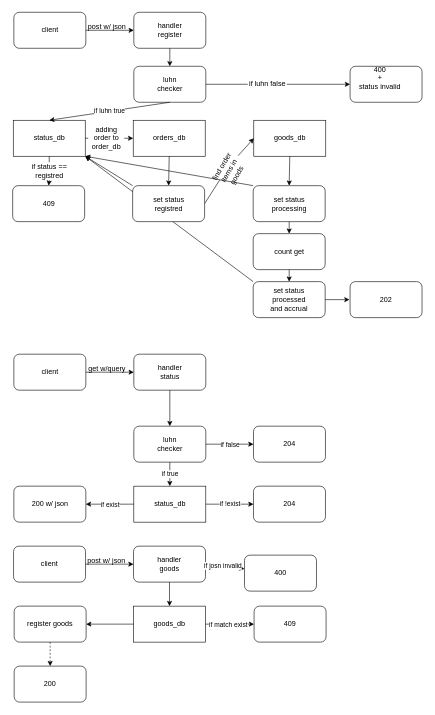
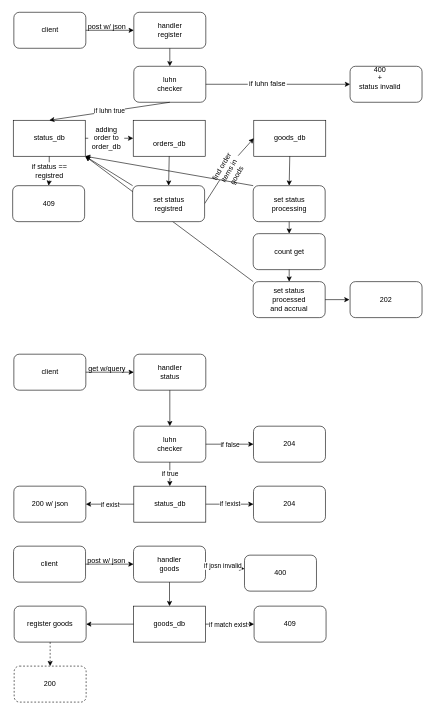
  <mxCell id="0" />
  <mxCell id="1" parent="0" />
  <mxCell id="2" value="" style="rounded=1;whiteSpace=wrap;html=1;" vertex="1" parent="1"><mxGeometry x="583" y="110" width="120" height="60" as="geometry" /></mxCell>
  <mxCell id="3" value="" style="rounded=0;whiteSpace=wrap;html=1;" vertex="1" parent="1"><mxGeometry x="21.5" y="200" width="120" height="60" as="geometry" /></mxCell>
  <mxCell id="4" value="" style="rounded=0;whiteSpace=wrap;html=1;" vertex="1" parent="1"><mxGeometry x="221.5" y="200" width="120" height="60" as="geometry" /></mxCell>
  <mxCell id="5" value="" style="rounded=0;whiteSpace=wrap;html=1;" vertex="1" parent="1"><mxGeometry x="422.5" y="200" width="120" height="60" as="geometry" /></mxCell>
  <mxCell id="6" value="status_db" style="text;html=1;strokeColor=none;fillColor=none;align=center;verticalAlign=middle;whiteSpace=wrap;rounded=0;" vertex="1" parent="1"><mxGeometry x="51.5" y="215" width="60" height="30" as="geometry" /></mxCell>
- <mxCell id="7" value="orders_db" style="text;html=1;strokeColor=none;fillColor=none;align=center;verticalAlign=middle;whiteSpace=wrap;rounded=0;" vertex="1" parent="1"><mxGeometry x="251.5" y="215" width="60" height="30" as="geometry" /></mxCell>
+ <mxCell id="7" value="orders_db" style="text;html=1;strokeColor=none;fillColor=none;align=center;verticalAlign=middle;whiteSpace=wrap;rounded=0;" vertex="1" parent="1"><mxGeometry x="251.5" y="225" width="60" height="30" as="geometry" /></mxCell>
  <mxCell id="8" value="goods_db" style="text;html=1;strokeColor=none;fillColor=none;align=center;verticalAlign=middle;whiteSpace=wrap;rounded=0;" vertex="1" parent="1"><mxGeometry x="452.5" y="215" width="60" height="30" as="geometry" /></mxCell>
  <mxCell id="9" value="" style="rounded=1;whiteSpace=wrap;html=1;" vertex="1" parent="1"><mxGeometry x="222.5" y="20" width="120" height="60" as="geometry" /></mxCell>
  <mxCell id="10" value="handler register" style="text;html=1;strokeColor=none;fillColor=none;align=center;verticalAlign=middle;whiteSpace=wrap;rounded=0;" vertex="1" parent="1"><mxGeometry x="252.5" y="35" width="60" height="30" as="geometry" /></mxCell>
  <mxCell id="11" value="" style="rounded=1;whiteSpace=wrap;html=1;" vertex="1" parent="1"><mxGeometry x="22.5" y="20" width="120" height="60" as="geometry" /></mxCell>
  <mxCell id="12" value="client" style="text;html=1;strokeColor=none;fillColor=none;align=center;verticalAlign=middle;whiteSpace=wrap;rounded=0;" vertex="1" parent="1"><mxGeometry x="52.5" y="35" width="60" height="30" as="geometry" /></mxCell>
  <mxCell id="13" value="" style="endArrow=classic;html=1;rounded=0;exitX=1;exitY=0.5;exitDx=0;exitDy=0;entryX=0;entryY=0.5;entryDx=0;entryDy=0;" edge="1" parent="1" source="11" target="9"><mxGeometry width="50" height="50" relative="1" as="geometry"><mxPoint x="292.5" y="300" as="sourcePoint" /><mxPoint x="342.5" y="250" as="targetPoint" /></mxGeometry></mxCell>
  <mxCell id="14" value="post w/ json" style="text;html=1;strokeColor=none;fillColor=none;align=center;verticalAlign=middle;whiteSpace=wrap;rounded=0;" vertex="1" parent="1"><mxGeometry x="142.5" y="30" width="70" height="30" as="geometry" /></mxCell>
  <mxCell id="15" value="" style="endArrow=classic;html=1;rounded=0;exitX=0.5;exitY=1;exitDx=0;exitDy=0;entryX=0.5;entryY=0;entryDx=0;entryDy=0;" edge="1" parent="1" source="9" target="16"><mxGeometry width="50" height="50" relative="1" as="geometry"><mxPoint x="292.5" y="280" as="sourcePoint" /><mxPoint x="282.5" y="130" as="targetPoint" /></mxGeometry></mxCell>
  <mxCell id="16" value="" style="rounded=1;whiteSpace=wrap;html=1;" vertex="1" parent="1"><mxGeometry x="222.5" y="110" width="120" height="60" as="geometry" /></mxCell>
  <mxCell id="17" value="luhn checker" style="text;html=1;strokeColor=none;fillColor=none;align=center;verticalAlign=middle;whiteSpace=wrap;rounded=0;" vertex="1" parent="1"><mxGeometry x="252.5" y="125" width="60" height="30" as="geometry" /></mxCell>
  <mxCell id="18" value="" style="endArrow=classic;html=1;rounded=0;exitX=1;exitY=0.5;exitDx=0;exitDy=0;entryX=0;entryY=0.5;entryDx=0;entryDy=0;startArrow=none;" edge="1" parent="1" source="50" target="2"><mxGeometry width="50" height="50" relative="1" as="geometry"><mxPoint x="294" y="240" as="sourcePoint" /><mxPoint x="524" y="180" as="targetPoint" /></mxGeometry></mxCell>
  <mxCell id="19" value="400 &lt;br&gt;+ &lt;br&gt;status invalid" style="text;html=1;strokeColor=none;fillColor=none;align=center;verticalAlign=middle;whiteSpace=wrap;rounded=0;" vertex="1" parent="1"><mxGeometry x="588" y="115" width="90" height="30" as="geometry" /></mxCell>
  <mxCell id="20" value="" style="endArrow=classic;html=1;rounded=0;exitX=0.5;exitY=1;exitDx=0;exitDy=0;entryX=0.5;entryY=0;entryDx=0;entryDy=0;" edge="1" parent="1" source="16" target="3"><mxGeometry width="50" height="50" relative="1" as="geometry"><mxPoint x="282.5" y="260" as="sourcePoint" /><mxPoint x="342.5" y="160" as="targetPoint" /></mxGeometry></mxCell>
  <mxCell id="21" value="if luhn true" style="edgeLabel;html=1;align=center;verticalAlign=middle;resizable=0;points=[];" vertex="1" connectable="0" parent="20"><mxGeometry x="0.005" y="-2" relative="1" as="geometry"><mxPoint as="offset" /></mxGeometry></mxCell>
  <mxCell id="22" value="" style="rounded=1;whiteSpace=wrap;html=1;" vertex="1" parent="1"><mxGeometry x="20.5" y="309.02" width="120" height="60" as="geometry" /></mxCell>
  <mxCell id="23" value="409" style="text;html=1;strokeColor=none;fillColor=none;align=center;verticalAlign=middle;whiteSpace=wrap;rounded=0;" vertex="1" parent="1"><mxGeometry x="50.5" y="324.02" width="60" height="30" as="geometry" /></mxCell>
  <mxCell id="24" value="" style="endArrow=classic;html=1;rounded=0;exitX=0.5;exitY=1;exitDx=0;exitDy=0;entryX=0.5;entryY=0;entryDx=0;entryDy=0;startArrow=none;" edge="1" parent="1" source="52" target="22"><mxGeometry width="50" height="50" relative="1" as="geometry"><mxPoint x="291.5" y="190" as="sourcePoint" /><mxPoint x="341.5" y="140" as="targetPoint" /></mxGeometry></mxCell>
  <mxCell id="25" value="" style="endArrow=classic;html=1;rounded=0;exitX=1;exitY=0.5;exitDx=0;exitDy=0;entryX=0;entryY=0.5;entryDx=0;entryDy=0;startArrow=none;" edge="1" parent="1" source="32" target="4"><mxGeometry width="50" height="50" relative="1" as="geometry"><mxPoint x="291.5" y="180" as="sourcePoint" /><mxPoint x="341.5" y="130" as="targetPoint" /></mxGeometry></mxCell>
  <mxCell id="26" value="" style="endArrow=classic;html=1;rounded=0;exitX=0.5;exitY=1;exitDx=0;exitDy=0;entryX=0.5;entryY=0;entryDx=0;entryDy=0;" edge="1" parent="1" source="4" target="43"><mxGeometry width="50" height="50" relative="1" as="geometry"><mxPoint x="291.5" y="180" as="sourcePoint" /><mxPoint x="341.5" y="130" as="targetPoint" /></mxGeometry></mxCell>
  <mxCell id="27" value="" style="endArrow=classic;html=1;rounded=0;exitX=0.5;exitY=1;exitDx=0;exitDy=0;entryX=0.5;entryY=0;entryDx=0;entryDy=0;" edge="1" parent="1" source="5" target="33"><mxGeometry width="50" height="50" relative="1" as="geometry"><mxPoint x="272.5" y="160" as="sourcePoint" /><mxPoint x="322.5" y="110" as="targetPoint" /></mxGeometry></mxCell>
  <mxCell id="28" value="" style="endArrow=classic;html=1;rounded=0;exitX=1;exitY=0.5;exitDx=0;exitDy=0;entryX=0;entryY=0.5;entryDx=0;entryDy=0;startArrow=none;" edge="1" parent="1" source="30" target="5"><mxGeometry width="50" height="50" relative="1" as="geometry"><mxPoint x="181.5" y="330" as="sourcePoint" /><mxPoint x="231.5" y="280" as="targetPoint" /></mxGeometry></mxCell>
  <mxCell id="29" value="" style="endArrow=none;html=1;rounded=0;exitX=1;exitY=0.5;exitDx=0;exitDy=0;entryX=0;entryY=0.5;entryDx=0;entryDy=0;" edge="1" parent="1" source="43"><mxGeometry width="50" height="50" relative="1" as="geometry"><mxPoint x="340.5" y="329.02" as="sourcePoint" /><mxPoint x="365.5" y="300.001" as="targetPoint" /></mxGeometry></mxCell>
  <mxCell id="30" value="find order items in goods" style="text;html=1;strokeColor=none;fillColor=none;align=center;verticalAlign=middle;whiteSpace=wrap;rounded=0;rotation=-60;" vertex="1" parent="1"><mxGeometry x="351.5" y="270" width="60" height="30" as="geometry" /></mxCell>
  <mxCell id="31" value="" style="endArrow=none;html=1;rounded=0;exitX=1;exitY=0.5;exitDx=0;exitDy=0;entryX=0;entryY=0.5;entryDx=0;entryDy=0;" edge="1" parent="1" source="3" target="32"><mxGeometry width="50" height="50" relative="1" as="geometry"><mxPoint x="141.5" y="230" as="sourcePoint" /><mxPoint x="221.5" y="230" as="targetPoint" /></mxGeometry></mxCell>
  <mxCell id="32" value="adding order to order_db" style="text;html=1;strokeColor=none;fillColor=none;align=center;verticalAlign=middle;whiteSpace=wrap;rounded=0;" vertex="1" parent="1"><mxGeometry x="146.5" y="215" width="60" height="30" as="geometry" /></mxCell>
  <mxCell id="33" value="" style="rounded=1;whiteSpace=wrap;html=1;" vertex="1" parent="1"><mxGeometry x="421.5" y="309.02" width="120" height="60" as="geometry" /></mxCell>
  <mxCell id="34" value="set status processing" style="text;html=1;strokeColor=none;fillColor=none;align=center;verticalAlign=middle;whiteSpace=wrap;rounded=0;" vertex="1" parent="1"><mxGeometry x="446.5" y="324.02" width="70" height="30" as="geometry" /></mxCell>
  <mxCell id="35" value="" style="rounded=1;whiteSpace=wrap;html=1;" vertex="1" parent="1"><mxGeometry x="421.5" y="389.02" width="120" height="60" as="geometry" /></mxCell>
  <mxCell id="36" value="count get" style="text;html=1;strokeColor=none;fillColor=none;align=center;verticalAlign=middle;whiteSpace=wrap;rounded=0;" vertex="1" parent="1"><mxGeometry x="451.5" y="404.02" width="60" height="30" as="geometry" /></mxCell>
  <mxCell id="37" value="" style="endArrow=classic;html=1;rounded=0;exitX=0.5;exitY=1;exitDx=0;exitDy=0;entryX=0.5;entryY=0;entryDx=0;entryDy=0;" edge="1" parent="1" source="33" target="35"><mxGeometry width="50" height="50" relative="1" as="geometry"><mxPoint x="271.5" y="319.02" as="sourcePoint" /><mxPoint x="321.5" y="269.02" as="targetPoint" /></mxGeometry></mxCell>
  <mxCell id="38" value="" style="endArrow=classic;html=1;rounded=0;entryX=1;entryY=1;entryDx=0;entryDy=0;exitX=0;exitY=0;exitDx=0;exitDy=0;" edge="1" parent="1" source="33" target="3"><mxGeometry width="50" height="50" relative="1" as="geometry"><mxPoint x="421.5" y="440" as="sourcePoint" /><mxPoint x="321.5" y="280" as="targetPoint" /></mxGeometry></mxCell>
  <mxCell id="39" value="" style="endArrow=classic;html=1;rounded=0;exitX=0;exitY=0;exitDx=0;exitDy=0;entryX=1;entryY=1;entryDx=0;entryDy=0;" edge="1" parent="1" source="43" target="3"><mxGeometry width="50" height="50" relative="1" as="geometry"><mxPoint x="271.5" y="310" as="sourcePoint" /><mxPoint x="321.5" y="260" as="targetPoint" /></mxGeometry></mxCell>
  <mxCell id="40" value="" style="rounded=1;whiteSpace=wrap;html=1;" vertex="1" parent="1"><mxGeometry x="421.5" y="469.02" width="120" height="60" as="geometry" /></mxCell>
  <mxCell id="41" value="set status processed and accrual" style="text;html=1;strokeColor=none;fillColor=none;align=center;verticalAlign=middle;whiteSpace=wrap;rounded=0;" vertex="1" parent="1"><mxGeometry x="444" y="484.02" width="75" height="30" as="geometry" /></mxCell>
  <mxCell id="42" value="" style="endArrow=classic;html=1;rounded=0;exitX=0;exitY=0;exitDx=0;exitDy=0;entryX=1;entryY=1;entryDx=0;entryDy=0;" edge="1" parent="1" source="40" target="3"><mxGeometry width="50" height="50" relative="1" as="geometry"><mxPoint x="271.5" y="390" as="sourcePoint" /><mxPoint x="321.5" y="340" as="targetPoint" /></mxGeometry></mxCell>
  <mxCell id="43" value="" style="rounded=1;whiteSpace=wrap;html=1;" vertex="1" parent="1"><mxGeometry x="220.5" y="309.02" width="120" height="60" as="geometry" /></mxCell>
  <mxCell id="44" value="set status registred" style="text;html=1;strokeColor=none;fillColor=none;align=center;verticalAlign=middle;whiteSpace=wrap;rounded=0;" vertex="1" parent="1"><mxGeometry x="245.5" y="324.02" width="70" height="30" as="geometry" /></mxCell>
  <mxCell id="45" value="" style="endArrow=classic;html=1;rounded=0;exitX=0.5;exitY=1;exitDx=0;exitDy=0;entryX=0.5;entryY=0;entryDx=0;entryDy=0;" edge="1" parent="1" source="35" target="40"><mxGeometry width="50" height="50" relative="1" as="geometry"><mxPoint x="271.5" y="379.02" as="sourcePoint" /><mxPoint x="321.5" y="329.02" as="targetPoint" /></mxGeometry></mxCell>
  <mxCell id="46" value="" style="rounded=1;whiteSpace=wrap;html=1;" vertex="1" parent="1"><mxGeometry x="422" y="710" width="120" height="60" as="geometry" /></mxCell>
  <mxCell id="47" value="204" style="text;html=1;strokeColor=none;fillColor=none;align=center;verticalAlign=middle;whiteSpace=wrap;rounded=0;" vertex="1" parent="1"><mxGeometry x="452" y="725" width="60" height="30" as="geometry" /></mxCell>
  <mxCell id="48" value="" style="endArrow=classic;html=1;rounded=0;exitX=1;exitY=0.5;exitDx=0;exitDy=0;entryX=0;entryY=0.5;entryDx=0;entryDy=0;" edge="1" parent="1" source="40"><mxGeometry width="50" height="50" relative="1" as="geometry"><mxPoint x="272" y="289.02" as="sourcePoint" /><mxPoint x="582" y="499.02" as="targetPoint" /></mxGeometry></mxCell>
  <mxCell id="49" value="" style="endArrow=none;html=1;rounded=0;exitX=1;exitY=0.5;exitDx=0;exitDy=0;entryX=0;entryY=0.5;entryDx=0;entryDy=0;" edge="1" parent="1" source="16" target="50"><mxGeometry width="50" height="50" relative="1" as="geometry"><mxPoint x="342.5" y="140" as="sourcePoint" /><mxPoint x="582.5" y="180" as="targetPoint" /></mxGeometry></mxCell>
  <mxCell id="50" value="if luhn false" style="text;html=1;strokeColor=none;fillColor=none;align=center;verticalAlign=middle;whiteSpace=wrap;rounded=0;" vertex="1" parent="1"><mxGeometry x="412.5" y="125" width="65" height="30" as="geometry" /></mxCell>
  <mxCell id="51" value="" style="endArrow=none;html=1;rounded=0;exitX=0.5;exitY=1;exitDx=0;exitDy=0;entryX=0.5;entryY=0;entryDx=0;entryDy=0;" edge="1" parent="1" source="3" target="52"><mxGeometry width="50" height="50" relative="1" as="geometry"><mxPoint x="81.5" y="260" as="sourcePoint" /><mxPoint x="81.5" y="320" as="targetPoint" /></mxGeometry></mxCell>
  <mxCell id="52" value="if status == registred" style="text;html=1;strokeColor=none;fillColor=none;align=center;verticalAlign=middle;whiteSpace=wrap;rounded=0;" vertex="1" parent="1"><mxGeometry x="36.5" y="270" width="90" height="30" as="geometry" /></mxCell>
  <mxCell id="53" value="" style="rounded=1;whiteSpace=wrap;html=1;" vertex="1" parent="1"><mxGeometry x="222.5" y="590" width="120" height="60" as="geometry" /></mxCell>
  <mxCell id="54" value="handler status" style="text;html=1;strokeColor=none;fillColor=none;align=center;verticalAlign=middle;whiteSpace=wrap;rounded=0;" vertex="1" parent="1"><mxGeometry x="252.5" y="605" width="60" height="30" as="geometry" /></mxCell>
  <mxCell id="55" value="" style="rounded=1;whiteSpace=wrap;html=1;" vertex="1" parent="1"><mxGeometry x="22.5" y="590" width="120" height="60" as="geometry" /></mxCell>
  <mxCell id="56" value="client" style="text;html=1;strokeColor=none;fillColor=none;align=center;verticalAlign=middle;whiteSpace=wrap;rounded=0;" vertex="1" parent="1"><mxGeometry x="52.5" y="605" width="60" height="30" as="geometry" /></mxCell>
  <mxCell id="57" value="" style="endArrow=classic;html=1;rounded=0;exitX=1;exitY=0.5;exitDx=0;exitDy=0;entryX=0;entryY=0.5;entryDx=0;entryDy=0;" edge="1" parent="1" source="55" target="53"><mxGeometry width="50" height="50" relative="1" as="geometry"><mxPoint x="292.5" y="870" as="sourcePoint" /><mxPoint x="342.5" y="820" as="targetPoint" /></mxGeometry></mxCell>
  <mxCell id="58" value="get w/query" style="text;html=1;strokeColor=none;fillColor=none;align=center;verticalAlign=middle;whiteSpace=wrap;rounded=0;" vertex="1" parent="1"><mxGeometry x="142.5" y="600" width="70" height="30" as="geometry" /></mxCell>
  <mxCell id="59" value="" style="rounded=1;whiteSpace=wrap;html=1;" vertex="1" parent="1"><mxGeometry x="222.5" y="710" width="120" height="60" as="geometry" /></mxCell>
  <mxCell id="60" value="luhn checker" style="text;html=1;strokeColor=none;fillColor=none;align=center;verticalAlign=middle;whiteSpace=wrap;rounded=0;" vertex="1" parent="1"><mxGeometry x="252.5" y="725" width="60" height="30" as="geometry" /></mxCell>
  <mxCell id="61" value="" style="endArrow=classic;html=1;rounded=0;exitX=0.5;exitY=1;exitDx=0;exitDy=0;entryX=0.5;entryY=0;entryDx=0;entryDy=0;" edge="1" parent="1" source="53" target="59"><mxGeometry width="50" height="50" relative="1" as="geometry"><mxPoint x="313.5" y="690" as="sourcePoint" /><mxPoint x="363.5" y="640" as="targetPoint" /></mxGeometry></mxCell>
  <mxCell id="62" value="" style="endArrow=classic;html=1;rounded=0;exitX=1;exitY=0.5;exitDx=0;exitDy=0;entryX=0;entryY=0.5;entryDx=0;entryDy=0;" edge="1" parent="1" source="59" target="46"><mxGeometry width="50" height="50" relative="1" as="geometry"><mxPoint x="313.5" y="690" as="sourcePoint" /><mxPoint x="363.5" y="640" as="targetPoint" /></mxGeometry></mxCell>
  <mxCell id="63" value="if false" style="edgeLabel;html=1;align=center;verticalAlign=middle;resizable=0;points=[];" vertex="1" connectable="0" parent="62"><mxGeometry x="0.136" y="-3" relative="1" as="geometry"><mxPoint x="-5" y="-3" as="offset" /></mxGeometry></mxCell>
  <mxCell id="64" value="" style="rounded=0;whiteSpace=wrap;html=1;" vertex="1" parent="1"><mxGeometry x="222.5" y="810" width="120" height="60" as="geometry" /></mxCell>
  <mxCell id="65" value="status_db" style="text;html=1;strokeColor=none;fillColor=none;align=center;verticalAlign=middle;whiteSpace=wrap;rounded=0;" vertex="1" parent="1"><mxGeometry x="252.5" y="825" width="60" height="30" as="geometry" /></mxCell>
  <mxCell id="66" value="if true" style="endArrow=classic;html=1;rounded=0;exitX=0.5;exitY=1;exitDx=0;exitDy=0;entryX=0.5;entryY=0;entryDx=0;entryDy=0;" edge="1" parent="1" source="59" target="64"><mxGeometry width="50" height="50" relative="1" as="geometry"><mxPoint x="313.5" y="890" as="sourcePoint" /><mxPoint x="363.5" y="840" as="targetPoint" /></mxGeometry></mxCell>
  <mxCell id="67" value="" style="endArrow=classic;html=1;rounded=0;exitX=0;exitY=0.5;exitDx=0;exitDy=0;entryX=1;entryY=0.5;entryDx=0;entryDy=0;" edge="1" parent="1" source="64" target="69"><mxGeometry width="50" height="50" relative="1" as="geometry"><mxPoint x="313.5" y="890" as="sourcePoint" /><mxPoint x="203.5" y="840" as="targetPoint" /></mxGeometry></mxCell>
  <mxCell id="68" value="if exist" style="edgeLabel;html=1;align=center;verticalAlign=middle;resizable=0;points=[];" vertex="1" connectable="0" parent="67"><mxGeometry x="-0.05" y="1" relative="1" as="geometry"><mxPoint x="-2" y="-1" as="offset" /></mxGeometry></mxCell>
  <mxCell id="69" value="200 w/ json" style="rounded=1;whiteSpace=wrap;html=1;" vertex="1" parent="1"><mxGeometry x="22.5" y="810" width="120" height="60" as="geometry" /></mxCell>
  <mxCell id="70" value="204" style="rounded=1;whiteSpace=wrap;html=1;" vertex="1" parent="1"><mxGeometry x="422" y="810" width="120" height="60" as="geometry" /></mxCell>
  <mxCell id="71" value="if !exist" style="endArrow=classic;html=1;rounded=0;exitX=1;exitY=0.5;exitDx=0;exitDy=0;entryX=0;entryY=0.5;entryDx=0;entryDy=0;" edge="1" parent="1" source="64" target="70"><mxGeometry width="50" height="50" relative="1" as="geometry"><mxPoint x="313.5" y="890" as="sourcePoint" /><mxPoint x="363.5" y="840" as="targetPoint" /></mxGeometry></mxCell>
  <mxCell id="72" value="202" style="rounded=1;whiteSpace=wrap;html=1;" vertex="1" parent="1"><mxGeometry x="583" y="469.02" width="120" height="60" as="geometry" /></mxCell>
  <mxCell id="73" value="" style="rounded=1;whiteSpace=wrap;html=1;" vertex="1" parent="1"><mxGeometry x="222" y="910" width="120" height="60" as="geometry" /></mxCell>
  <mxCell id="74" value="handler goods" style="text;html=1;strokeColor=none;fillColor=none;align=center;verticalAlign=middle;whiteSpace=wrap;rounded=0;" vertex="1" parent="1"><mxGeometry x="252" y="925" width="60" height="30" as="geometry" /></mxCell>
  <mxCell id="75" value="" style="rounded=1;whiteSpace=wrap;html=1;" vertex="1" parent="1"><mxGeometry x="22" y="910" width="120" height="60" as="geometry" /></mxCell>
  <mxCell id="76" value="client" style="text;html=1;strokeColor=none;fillColor=none;align=center;verticalAlign=middle;whiteSpace=wrap;rounded=0;" vertex="1" parent="1"><mxGeometry x="52" y="925" width="60" height="30" as="geometry" /></mxCell>
  <mxCell id="77" value="" style="endArrow=classic;html=1;rounded=0;exitX=1;exitY=0.5;exitDx=0;exitDy=0;entryX=0;entryY=0.5;entryDx=0;entryDy=0;" edge="1" parent="1" source="75" target="73"><mxGeometry width="50" height="50" relative="1" as="geometry"><mxPoint x="292" y="1190" as="sourcePoint" /><mxPoint x="342" y="1140" as="targetPoint" /></mxGeometry></mxCell>
  <mxCell id="78" value="post w/ json" style="text;html=1;strokeColor=none;fillColor=none;align=center;verticalAlign=middle;whiteSpace=wrap;rounded=0;" vertex="1" parent="1"><mxGeometry x="142" y="920" width="70" height="30" as="geometry" /></mxCell>
  <mxCell id="79" value="" style="rounded=0;whiteSpace=wrap;html=1;" vertex="1" parent="1"><mxGeometry x="222" y="1010" width="120" height="60" as="geometry" /></mxCell>
  <mxCell id="80" value="goods_db" style="text;html=1;strokeColor=none;fillColor=none;align=center;verticalAlign=middle;whiteSpace=wrap;rounded=0;" vertex="1" parent="1"><mxGeometry x="252" y="1025" width="60" height="30" as="geometry" /></mxCell>
  <mxCell id="81" value="" style="endArrow=classic;html=1;rounded=0;exitX=1;exitY=0.5;exitDx=0;exitDy=0;" edge="1" parent="1" source="73" target="83"><mxGeometry width="50" height="50" relative="1" as="geometry"><mxPoint x="349" y="1080" as="sourcePoint" /><mxPoint x="429" y="940" as="targetPoint" /></mxGeometry></mxCell>
  <mxCell id="82" value="if josn invalid" style="edgeLabel;html=1;align=center;verticalAlign=middle;resizable=0;points=[];" vertex="1" connectable="0" parent="81"><mxGeometry x="-0.1" y="1" relative="1" as="geometry"><mxPoint as="offset" /></mxGeometry></mxCell>
  <mxCell id="83" value="400" style="rounded=1;whiteSpace=wrap;html=1;" vertex="1" parent="1"><mxGeometry x="407" y="925" width="120" height="60" as="geometry" /></mxCell>
  <mxCell id="84" value="" style="endArrow=classic;html=1;rounded=0;exitX=0.5;exitY=1;exitDx=0;exitDy=0;entryX=0.5;entryY=0;entryDx=0;entryDy=0;" edge="1" parent="1" source="73" target="79"><mxGeometry width="50" height="50" relative="1" as="geometry"><mxPoint x="349" y="1080" as="sourcePoint" /><mxPoint x="399" y="1030" as="targetPoint" /></mxGeometry></mxCell>
  <mxCell id="85" value="" style="endArrow=classic;html=1;rounded=0;exitX=1;exitY=0.5;exitDx=0;exitDy=0;entryX=0;entryY=0.5;entryDx=0;entryDy=0;" edge="1" parent="1" source="79" target="87"><mxGeometry width="50" height="50" relative="1" as="geometry"><mxPoint x="349" y="1080" as="sourcePoint" /><mxPoint x="419" y="1040" as="targetPoint" /></mxGeometry></mxCell>
  <mxCell id="86" value="if match exist" style="edgeLabel;html=1;align=center;verticalAlign=middle;resizable=0;points=[];" vertex="1" connectable="0" parent="85"><mxGeometry x="-0.358" y="3" relative="1" as="geometry"><mxPoint x="11" y="3" as="offset" /></mxGeometry></mxCell>
  <mxCell id="87" value="409" style="rounded=1;whiteSpace=wrap;html=1;" vertex="1" parent="1"><mxGeometry x="423" y="1010" width="120" height="60" as="geometry" /></mxCell>
  <mxCell id="88" value="" style="endArrow=classic;html=1;rounded=0;exitX=0;exitY=0.5;exitDx=0;exitDy=0;" edge="1" parent="1" source="79" target="89"><mxGeometry width="50" height="50" relative="1" as="geometry"><mxPoint x="349" y="1080" as="sourcePoint" /><mxPoint x="149" y="1040" as="targetPoint" /></mxGeometry></mxCell>
  <mxCell id="89" value="register goods" style="rounded=1;whiteSpace=wrap;html=1;" vertex="1" parent="1"><mxGeometry x="23" y="1010" width="120" height="60" as="geometry" /></mxCell>
  <mxCell id="90" value="" style="endArrow=classic;html=1;rounded=0;exitX=0.5;exitY=1;exitDx=0;exitDy=0;dashed=1;" edge="1" parent="1" source="89" target="91"><mxGeometry width="50" height="50" relative="1" as="geometry"><mxPoint x="350" y="1000" as="sourcePoint" /><mxPoint x="400" y="950" as="targetPoint" /></mxGeometry></mxCell>
- <mxCell id="91" value="200" style="rounded=1;whiteSpace=wrap;html=1;" vertex="1" parent="1"><mxGeometry x="23" y="1110" width="120" height="60" as="geometry" /></mxCell>
+ <mxCell id="91" value="200" style="rounded=1;whiteSpace=wrap;html=1;dashed=1;" vertex="1" parent="1"><mxGeometry x="23" y="1110" width="120" height="60" as="geometry" /></mxCell>
